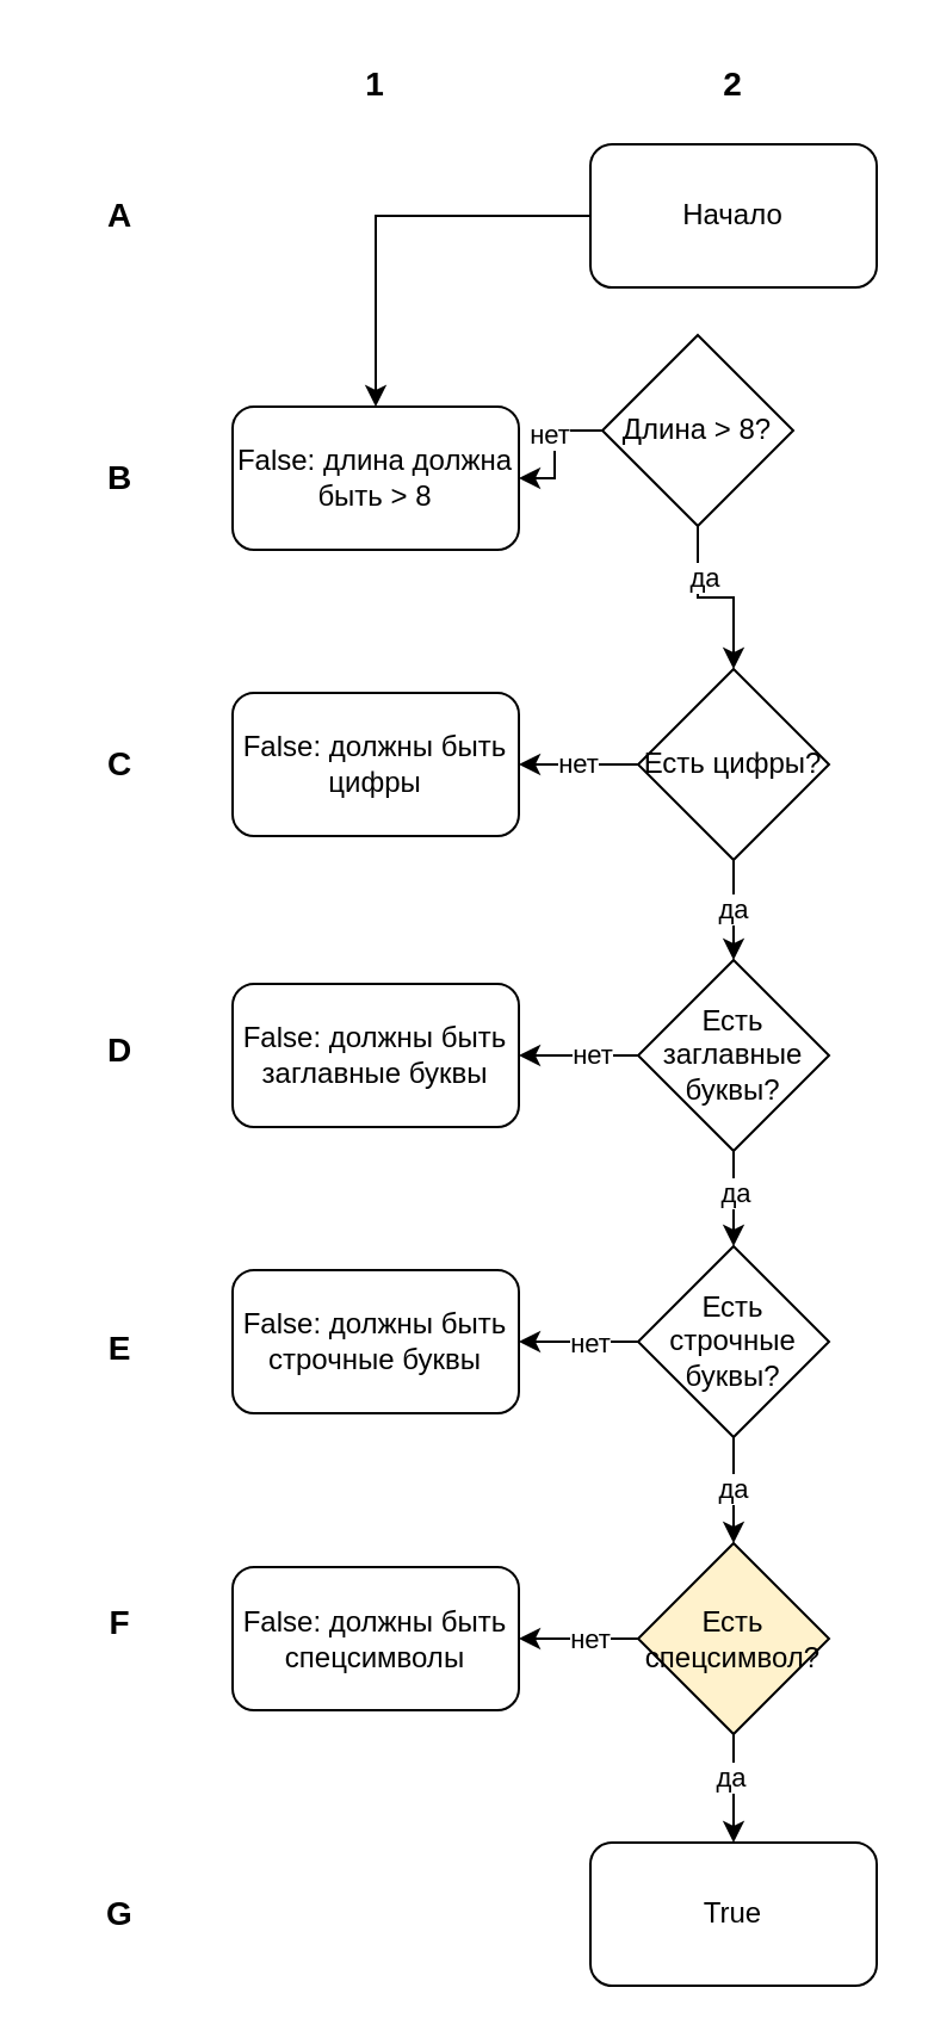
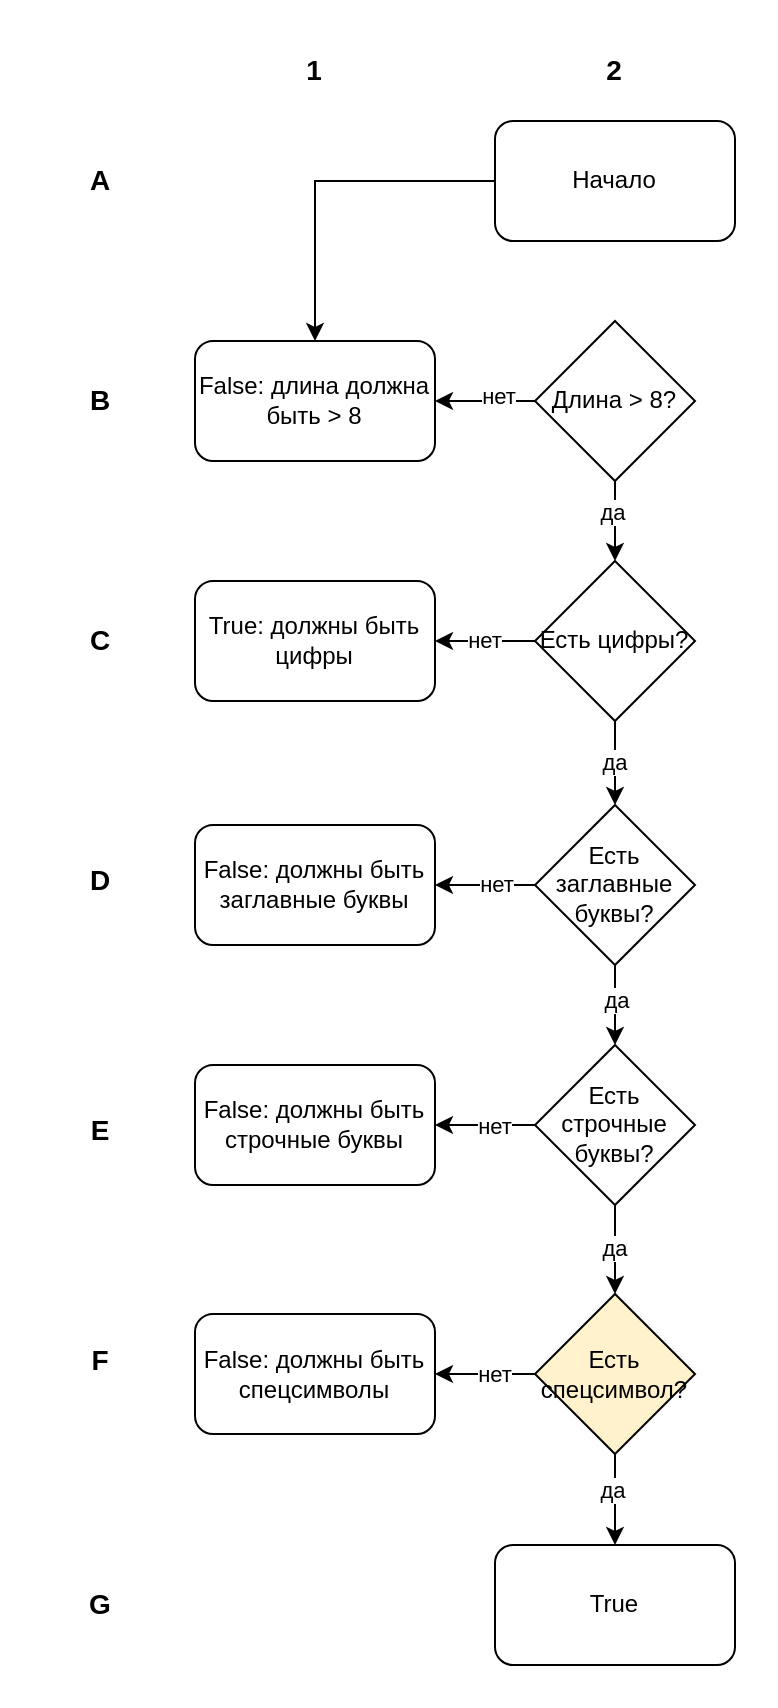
  <mxCell id="0" />
  <mxCell id="1" parent="0" />
  <mxCell id="2" style="edgeStyle=orthogonalEdgeStyle;rounded=0;orthogonalLoop=1;jettySize=auto;html=1;entryX=1;entryY=0.5;entryDx=0;entryDy=0;" edge="1" parent="1" source="6" target="9"><mxGeometry relative="1" as="geometry" /></mxCell>
  <mxCell id="3" value="нет" style="edgeLabel;html=1;align=center;verticalAlign=middle;resizable=0;points=[];" vertex="1" connectable="0" parent="2"><mxGeometry x="-0.24" y="-3" relative="1" as="geometry"><mxPoint as="offset" /></mxGeometry></mxCell>
  <mxCell id="4" style="edgeStyle=orthogonalEdgeStyle;rounded=0;orthogonalLoop=1;jettySize=auto;html=1;entryX=0.5;entryY=0;entryDx=0;entryDy=0;" edge="1" parent="1" source="6" target="37"><mxGeometry relative="1" as="geometry" /></mxCell>
  <mxCell id="5" value="да" style="edgeLabel;html=1;align=center;verticalAlign=middle;resizable=0;points=[];" vertex="1" connectable="0" parent="4"><mxGeometry y="4" relative="1" as="geometry"><mxPoint x="-6" y="-5" as="offset" /></mxGeometry></mxCell>
- <mxCell id="6" value="Длина &amp;gt; 8?" style="rhombus;whiteSpace=wrap;html=1;" vertex="1" parent="1"><mxGeometry x="252" y="140" width="80" height="80" as="geometry" /></mxCell>
+ <mxCell id="6" value="Длина &amp;gt; 8?" style="rhombus;whiteSpace=wrap;html=1;" vertex="1" parent="1"><mxGeometry x="267" y="160" width="80" height="80" as="geometry" /></mxCell>
  <mxCell id="7" style="edgeStyle=orthogonalEdgeStyle;rounded=0;orthogonalLoop=1;jettySize=auto;html=1;" edge="1" parent="1" source="8" target="9"><mxGeometry relative="1" as="geometry" /></mxCell>
  <mxCell id="8" value="Начало" style="rounded=1;whiteSpace=wrap;html=1;" vertex="1" parent="1"><mxGeometry x="247" y="60" width="120" height="60" as="geometry" /></mxCell>
  <mxCell id="9" value="False: длина должна быть &amp;gt; 8" style="rounded=1;whiteSpace=wrap;html=1;" vertex="1" parent="1"><mxGeometry x="97" y="170" width="120" height="60" as="geometry" /></mxCell>
  <mxCell id="10" style="edgeStyle=orthogonalEdgeStyle;rounded=0;orthogonalLoop=1;jettySize=auto;html=1;entryX=1;entryY=0.5;entryDx=0;entryDy=0;" edge="1" parent="1" source="14" target="15"><mxGeometry relative="1" as="geometry" /></mxCell>
  <mxCell id="11" value="нет" style="edgeLabel;html=1;align=center;verticalAlign=middle;resizable=0;points=[];" vertex="1" connectable="0" parent="10"><mxGeometry x="-0.2" y="-1" relative="1" as="geometry"><mxPoint as="offset" /></mxGeometry></mxCell>
  <mxCell id="12" style="edgeStyle=orthogonalEdgeStyle;rounded=0;orthogonalLoop=1;jettySize=auto;html=1;entryX=0.5;entryY=0;entryDx=0;entryDy=0;" edge="1" parent="1" source="14" target="19"><mxGeometry relative="1" as="geometry" /></mxCell>
  <mxCell id="13" value="да" style="edgeLabel;html=1;align=center;verticalAlign=middle;resizable=0;points=[];" vertex="1" connectable="0" parent="12"><mxGeometry x="-0.15" y="1" relative="1" as="geometry"><mxPoint x="-1" as="offset" /></mxGeometry></mxCell>
  <mxCell id="14" value="Есть заглавные буквы?" style="rhombus;whiteSpace=wrap;html=1;" vertex="1" parent="1"><mxGeometry x="267" y="402" width="80" height="80" as="geometry" /></mxCell>
  <mxCell id="15" value="False: должны быть заглавные буквы" style="rounded=1;whiteSpace=wrap;html=1;" vertex="1" parent="1"><mxGeometry x="97" y="412" width="120" height="60" as="geometry" /></mxCell>
  <mxCell id="16" style="edgeStyle=orthogonalEdgeStyle;rounded=0;orthogonalLoop=1;jettySize=auto;html=1;entryX=1;entryY=0.5;entryDx=0;entryDy=0;" edge="1" parent="1" source="19" target="20"><mxGeometry relative="1" as="geometry" /></mxCell>
  <mxCell id="17" value="нет" style="edgeLabel;html=1;align=center;verticalAlign=middle;resizable=0;points=[];" vertex="1" connectable="0" parent="16"><mxGeometry x="-0.16" relative="1" as="geometry"><mxPoint as="offset" /></mxGeometry></mxCell>
  <mxCell id="18" value="да" style="edgeStyle=orthogonalEdgeStyle;rounded=0;orthogonalLoop=1;jettySize=auto;html=1;entryX=0.5;entryY=0;entryDx=0;entryDy=0;" edge="1" parent="1" source="19" target="24"><mxGeometry relative="1" as="geometry" /></mxCell>
  <mxCell id="19" value="Есть строчные буквы?" style="rhombus;whiteSpace=wrap;html=1;" vertex="1" parent="1"><mxGeometry x="267" y="522" width="80" height="80" as="geometry" /></mxCell>
  <mxCell id="20" value="False: должны быть строчные буквы" style="rounded=1;whiteSpace=wrap;html=1;" vertex="1" parent="1"><mxGeometry x="97" y="532" width="120" height="60" as="geometry" /></mxCell>
  <mxCell id="21" value="нет" style="edgeStyle=orthogonalEdgeStyle;rounded=0;orthogonalLoop=1;jettySize=auto;html=1;entryX=1;entryY=0.5;entryDx=0;entryDy=0;" edge="1" parent="1" source="24" target="25"><mxGeometry x="-0.2" relative="1" as="geometry"><mxPoint as="offset" /></mxGeometry></mxCell>
  <mxCell id="22" style="edgeStyle=orthogonalEdgeStyle;rounded=0;orthogonalLoop=1;jettySize=auto;html=1;entryX=0.5;entryY=0;entryDx=0;entryDy=0;" edge="1" parent="1" source="24" target="26"><mxGeometry relative="1" as="geometry" /></mxCell>
  <mxCell id="23" value="да" style="edgeLabel;html=1;align=center;verticalAlign=middle;resizable=0;points=[];" vertex="1" connectable="0" parent="22"><mxGeometry x="-0.231" y="-2" relative="1" as="geometry"><mxPoint y="1" as="offset" /></mxGeometry></mxCell>
  <mxCell id="24" value="Есть спецсимвол?" style="rhombus;whiteSpace=wrap;html=1;fillColor=#fff2cc;" vertex="1" parent="1"><mxGeometry x="267" y="646.5" width="80" height="80" as="geometry" /></mxCell>
  <mxCell id="25" value="False: должны быть спецсимволы" style="rounded=1;whiteSpace=wrap;html=1;" vertex="1" parent="1"><mxGeometry x="97" y="656.5" width="120" height="60" as="geometry" /></mxCell>
  <mxCell id="26" value="True" style="rounded=1;whiteSpace=wrap;html=1;" vertex="1" parent="1"><mxGeometry x="247" y="772" width="120" height="60" as="geometry" /></mxCell>
  <mxCell id="27" value="&lt;font style=&quot;font-size: 14px;&quot;&gt;&lt;b&gt;1&lt;/b&gt;&lt;/font&gt;" style="text;html=1;align=center;verticalAlign=middle;whiteSpace=wrap;rounded=0;" vertex="1" parent="1"><mxGeometry x="127" width="60" height="30" as="geometry" y="20" /></mxCell>
  <mxCell id="28" value="&lt;font style=&quot;font-size: 14px;&quot;&gt;&lt;b&gt;2&lt;/b&gt;&lt;/font&gt;" style="text;html=1;align=center;verticalAlign=middle;whiteSpace=wrap;rounded=0;" vertex="1" parent="1"><mxGeometry x="277" width="60" height="30" as="geometry" y="20" /></mxCell>
  <mxCell id="29" value="&lt;span style=&quot;font-size: 14px;&quot;&gt;&lt;b&gt;A&lt;/b&gt;&lt;/span&gt;" style="text;html=1;align=center;verticalAlign=middle;whiteSpace=wrap;rounded=0;" vertex="1" parent="1"><mxGeometry x="20" y="75" width="60" height="30" as="geometry" /></mxCell>
  <mxCell id="30" value="&lt;span style=&quot;font-size: 14px;&quot;&gt;&lt;b&gt;B&lt;/b&gt;&lt;/span&gt;" style="text;html=1;align=center;verticalAlign=middle;whiteSpace=wrap;rounded=0;" vertex="1" parent="1"><mxGeometry x="20" y="185" width="60" height="30" as="geometry" /></mxCell>
  <mxCell id="31" value="&lt;font style=&quot;font-size: 14px;&quot;&gt;&lt;b&gt;C&lt;/b&gt;&lt;/font&gt;" style="text;html=1;align=center;verticalAlign=middle;whiteSpace=wrap;rounded=0;" vertex="1" parent="1"><mxGeometry x="20" y="305" width="60" height="30" as="geometry" /></mxCell>
  <mxCell id="32" value="&lt;font style=&quot;font-size: 14px;&quot;&gt;&lt;b&gt;D&lt;/b&gt;&lt;/font&gt;" style="text;html=1;align=center;verticalAlign=middle;whiteSpace=wrap;rounded=0;" vertex="1" parent="1"><mxGeometry x="20" y="425" width="60" height="30" as="geometry" /></mxCell>
  <mxCell id="33" value="&lt;font style=&quot;font-size: 14px;&quot;&gt;&lt;b&gt;E&lt;/b&gt;&lt;/font&gt;" style="text;html=1;align=center;verticalAlign=middle;whiteSpace=wrap;rounded=0;" vertex="1" parent="1"><mxGeometry x="20" y="549.5" width="60" height="30" as="geometry" /></mxCell>
  <mxCell id="34" value="&lt;font style=&quot;font-size: 14px;&quot;&gt;&lt;b&gt;F&lt;/b&gt;&lt;/font&gt;" style="text;html=1;align=center;verticalAlign=middle;whiteSpace=wrap;rounded=0;" vertex="1" parent="1"><mxGeometry x="20" y="665" width="60" height="30" as="geometry" /></mxCell>
  <mxCell id="35" value="нет" style="edgeStyle=orthogonalEdgeStyle;rounded=0;orthogonalLoop=1;jettySize=auto;html=1;entryX=1;entryY=0.5;entryDx=0;entryDy=0;" edge="1" parent="1" source="37" target="38"><mxGeometry relative="1" as="geometry" /></mxCell>
  <mxCell id="36" value="да" style="edgeStyle=orthogonalEdgeStyle;rounded=0;orthogonalLoop=1;jettySize=auto;html=1;entryX=0.5;entryY=0;entryDx=0;entryDy=0;" edge="1" parent="1" source="37" target="14"><mxGeometry relative="1" as="geometry" /></mxCell>
  <mxCell id="37" value="Есть цифры?" style="rhombus;whiteSpace=wrap;html=1;" vertex="1" parent="1"><mxGeometry x="267" y="280" width="80" height="80" as="geometry" /></mxCell>
- <mxCell id="38" value="False: должны быть цифры" style="rounded=1;whiteSpace=wrap;html=1;" vertex="1" parent="1"><mxGeometry x="97" y="290" width="120" height="60" as="geometry" /></mxCell>
+ <mxCell id="38" value="True: должны быть цифры" style="rounded=1;whiteSpace=wrap;html=1;" vertex="1" parent="1"><mxGeometry x="97" y="290" width="120" height="60" as="geometry" /></mxCell>
  <mxCell id="39" value="&lt;span style=&quot;font-size: 14px;&quot;&gt;&lt;b&gt;G&lt;/b&gt;&lt;/span&gt;" style="text;html=1;align=center;verticalAlign=middle;whiteSpace=wrap;rounded=0;" vertex="1" parent="1"><mxGeometry x="20" y="787" width="60" height="30" as="geometry" /></mxCell>
